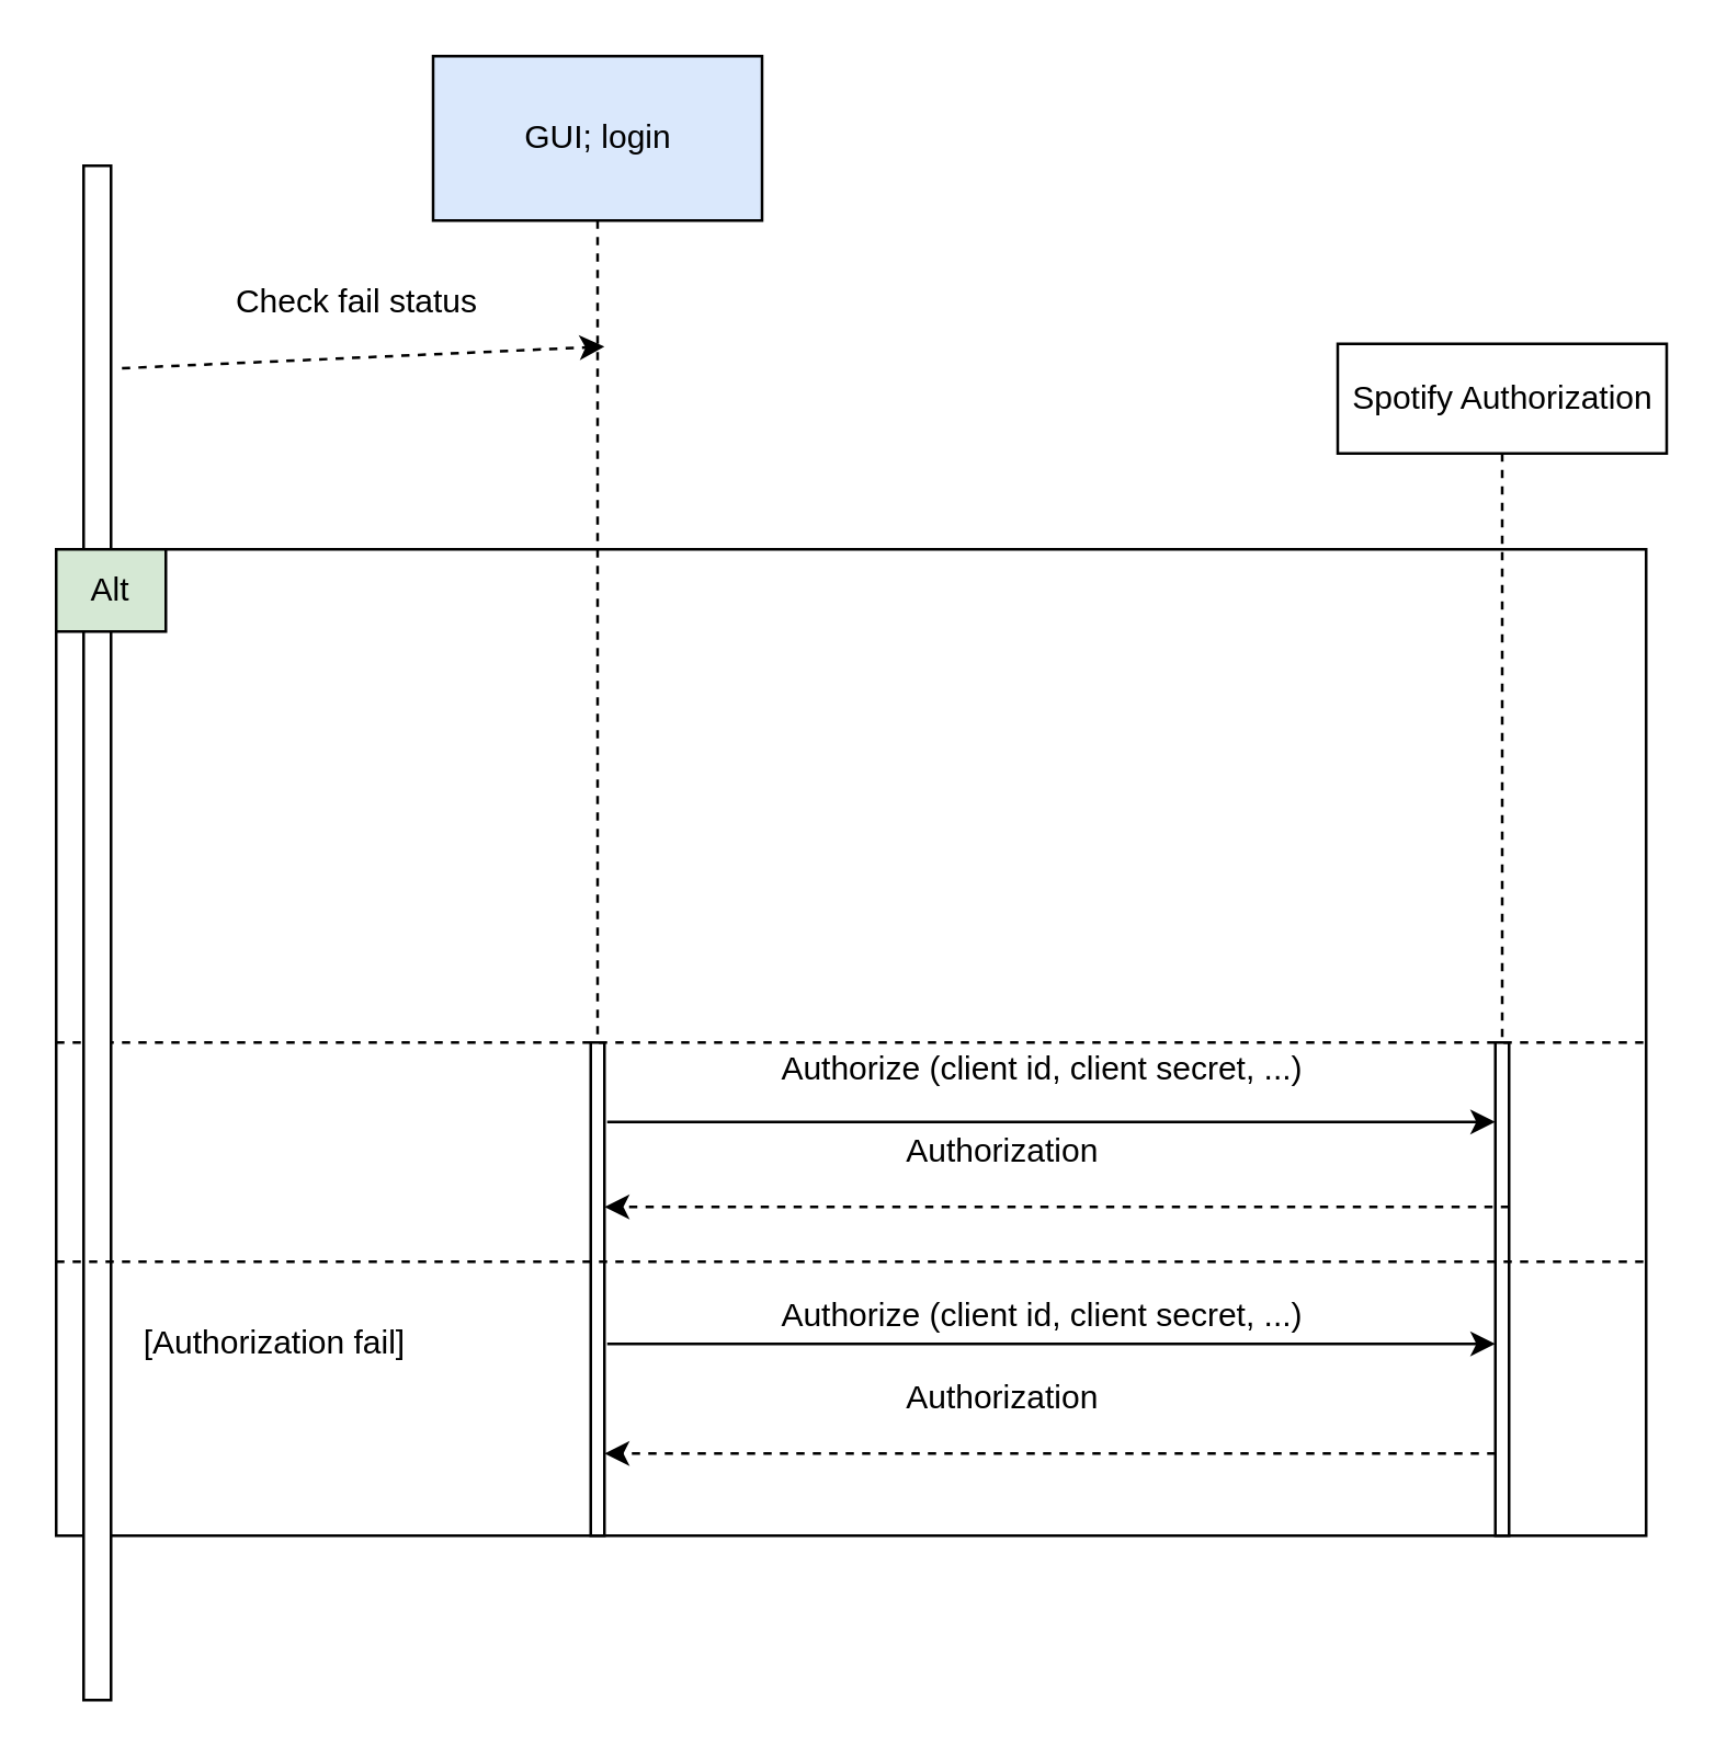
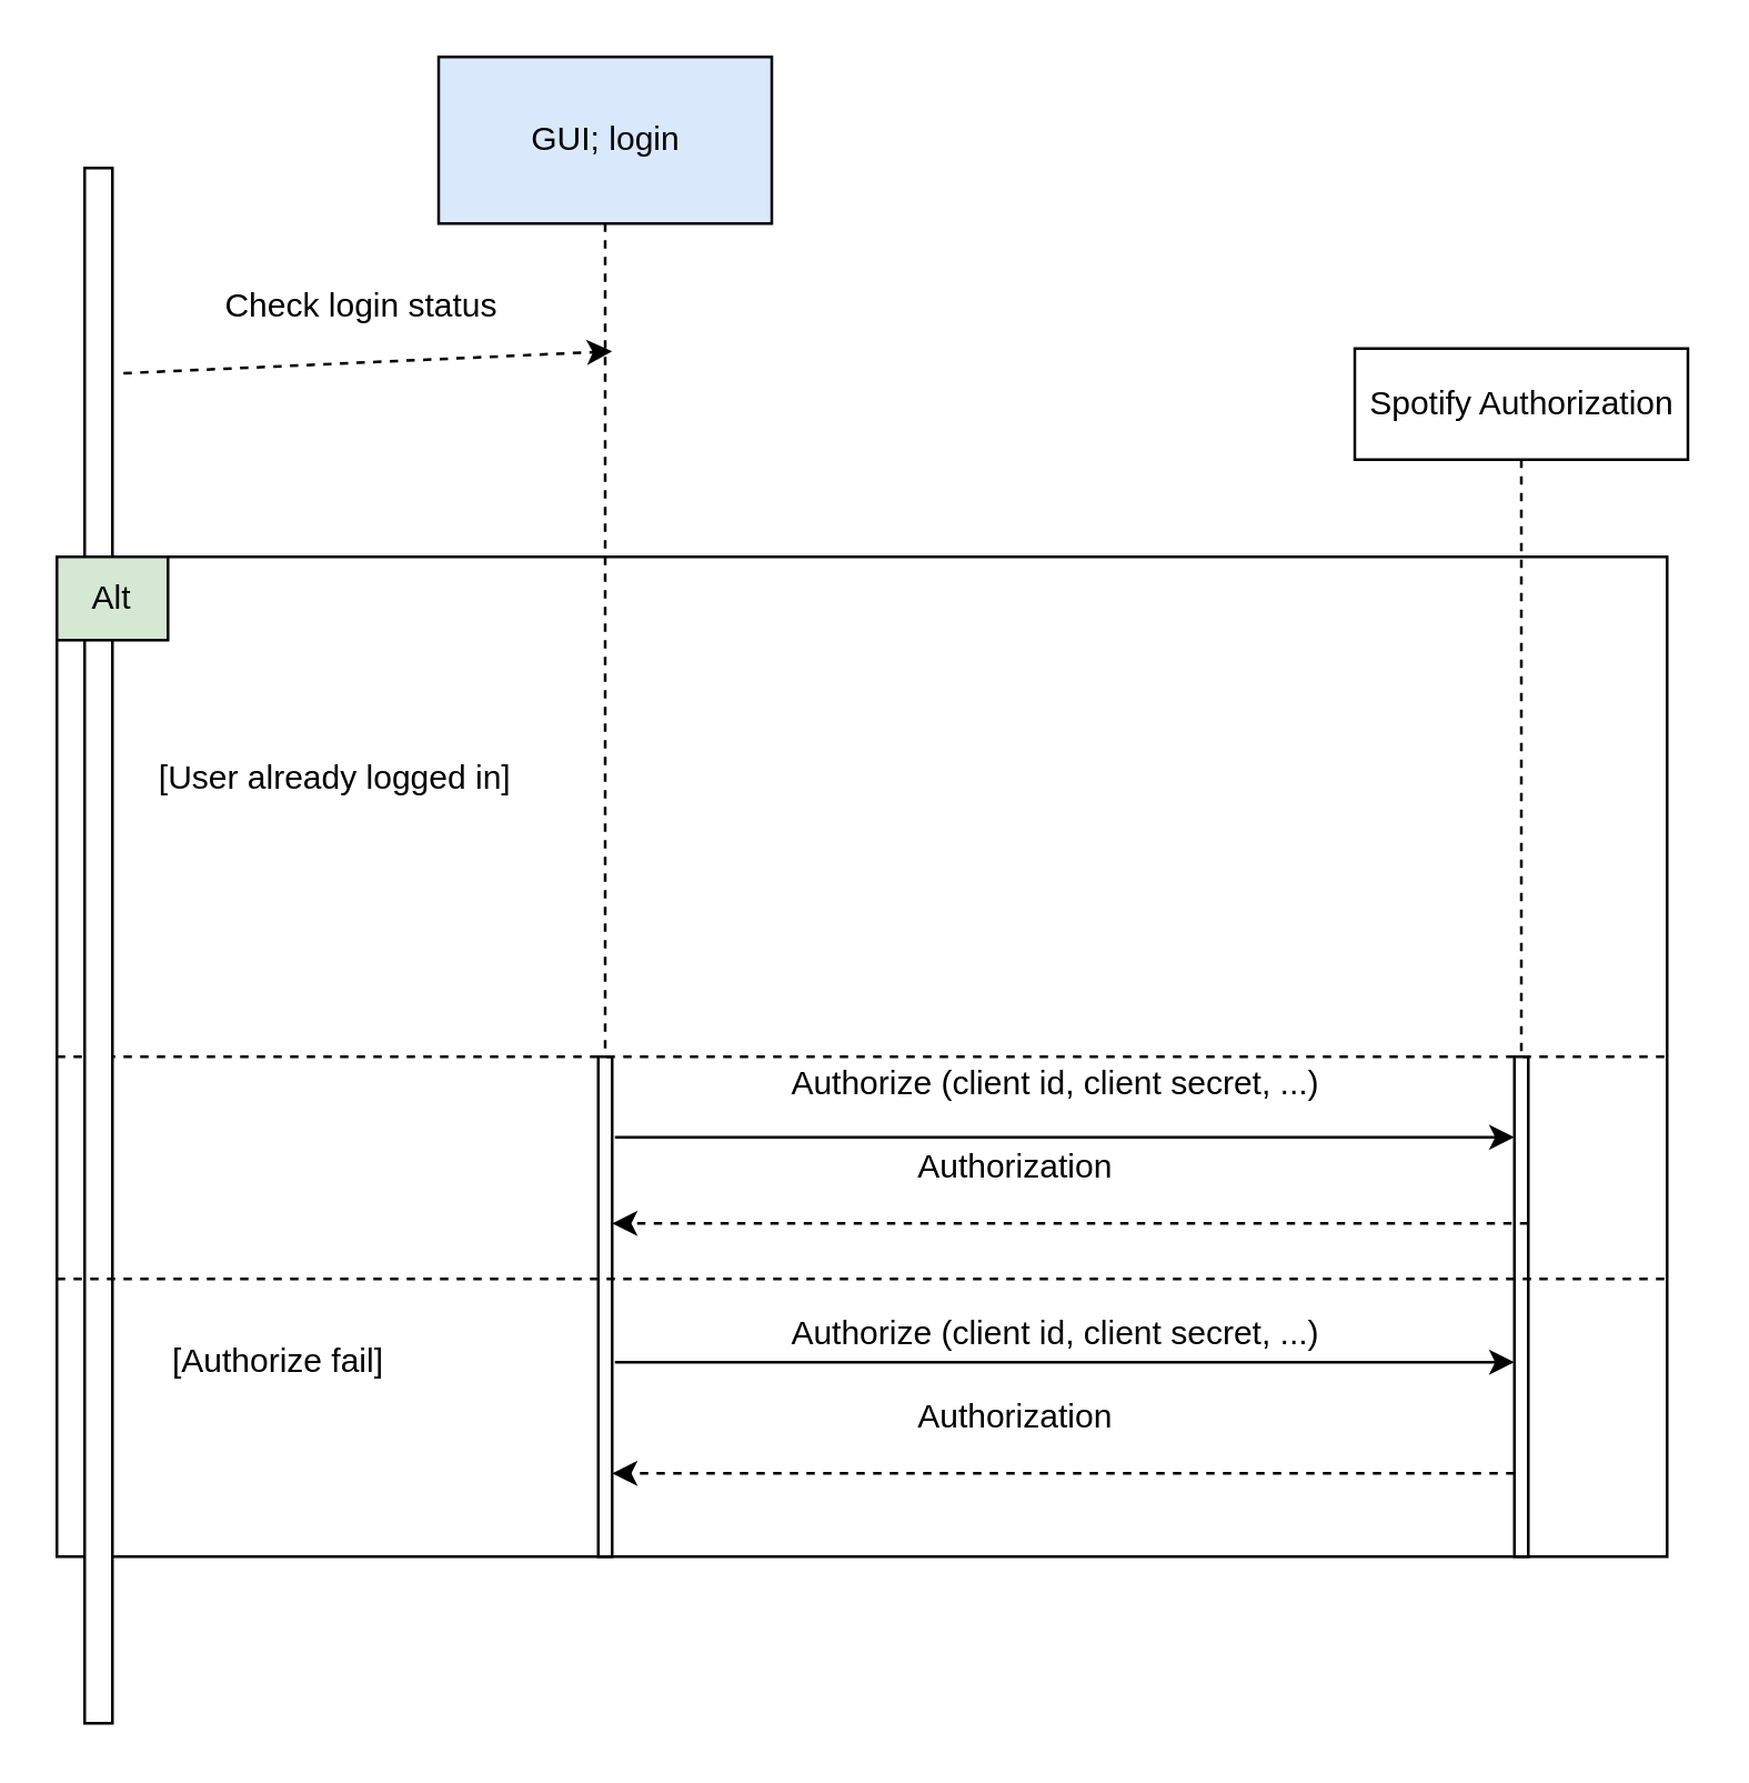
  <mxCell id="0" />
  <mxCell id="1" parent="0" />
  <mxCell id="2" value="" style="rounded=0;whiteSpace=wrap;html=1;" parent="1" vertex="1"><mxGeometry x="20" y="200" width="580" height="360" as="geometry" /></mxCell>
  <mxCell id="3" style="edgeStyle=orthogonalEdgeStyle;rounded=0;orthogonalLoop=1;jettySize=auto;html=1;exitX=0.5;exitY=1;exitDx=0;exitDy=0;entryX=0.5;entryY=0;entryDx=0;entryDy=0;dashed=1;endArrow=none;endFill=0;" edge="1" parent="1" source="4" target="11"><mxGeometry relative="1" as="geometry" /></mxCell>
  <mxCell id="4" value="Spotify Authorization" style="rounded=0;whiteSpace=wrap;html=1;" parent="1" vertex="1"><mxGeometry x="487.5" y="125" width="120" height="40" as="geometry" /></mxCell>
  <mxCell id="5" value="" style="rounded=0;whiteSpace=wrap;html=1;" parent="1" vertex="1"><mxGeometry x="215" y="380" width="5" height="180" as="geometry" /></mxCell>
  <mxCell id="6" style="edgeStyle=orthogonalEdgeStyle;rounded=0;orthogonalLoop=1;jettySize=auto;html=1;exitX=0.5;exitY=1;exitDx=0;exitDy=0;entryX=0.5;entryY=0;entryDx=0;entryDy=0;dashed=1;endArrow=none;endFill=0;" edge="1" parent="1" source="7" target="5"><mxGeometry relative="1" as="geometry" /></mxCell>
  <mxCell id="7" value="GUI; login" style="rounded=0;whiteSpace=wrap;html=1;fillColor=#dae8fc;" parent="1" vertex="1"><mxGeometry x="157.5" y="20" width="120" height="60" as="geometry" /></mxCell>
- <mxCell id="8" value="Check fail status" style="text;html=1;strokeColor=none;fillColor=none;align=center;verticalAlign=middle;whiteSpace=wrap;rounded=0;" parent="1" vertex="1"><mxGeometry x="40" y="100" width="180" height="20" as="geometry" /></mxCell>
+ <mxCell id="8" value="Check login status" style="text;html=1;strokeColor=none;fillColor=none;align=center;verticalAlign=middle;whiteSpace=wrap;rounded=0;" parent="1" vertex="1"><mxGeometry x="40" y="100" width="180" height="20" as="geometry" /></mxCell>
  <mxCell id="9" value="" style="endArrow=classic;html=1;" parent="1" edge="1"><mxGeometry width="50" height="50" relative="1" as="geometry"><mxPoint x="221" y="409" as="sourcePoint" /><mxPoint x="545" y="409" as="targetPoint" /></mxGeometry></mxCell>
  <mxCell id="10" value="Authorize (client id, client secret, ...)" style="text;html=1;strokeColor=none;fillColor=none;align=center;verticalAlign=middle;whiteSpace=wrap;rounded=0;" parent="1" vertex="1"><mxGeometry x="260" y="470" width="240" height="20" as="geometry" /></mxCell>
  <mxCell id="11" value="" style="rounded=0;whiteSpace=wrap;html=1;" parent="1" vertex="1"><mxGeometry x="545" y="380" width="5" height="180" as="geometry" /></mxCell>
  <mxCell id="12" value="Authorization" style="text;html=1;align=center;verticalAlign=middle;resizable=0;points=[];autosize=1;" parent="1" vertex="1"><mxGeometry x="320" y="410" width="90" height="20" as="geometry" /></mxCell>
  <mxCell id="13" value="" style="endArrow=none;dashed=1;html=1;exitX=0;exitY=0.5;exitDx=0;exitDy=0;entryX=1;entryY=0.5;entryDx=0;entryDy=0;" parent="1" source="2" target="2" edge="1"><mxGeometry width="50" height="50" relative="1" as="geometry"><mxPoint x="300" y="240" as="sourcePoint" /><mxPoint x="350" y="190" as="targetPoint" /><Array as="points" /></mxGeometry></mxCell>
- <mxCell id="14" value="[Authorization fail]" style="text;html=1;strokeColor=none;fillColor=none;align=center;verticalAlign=middle;whiteSpace=wrap;rounded=0;" parent="1" vertex="1"><mxGeometry x="35" y="480" width="130" height="20" as="geometry" /></mxCell>
+ <mxCell id="14" value="[Authorize fail]" style="text;html=1;strokeColor=none;fillColor=none;align=center;verticalAlign=middle;whiteSpace=wrap;rounded=0;" parent="1" vertex="1"><mxGeometry x="35" y="480" width="130" height="20" as="geometry" /></mxCell>
  <mxCell id="15" value="" style="rounded=0;whiteSpace=wrap;html=1;" parent="1" vertex="1"><mxGeometry x="30" y="60" width="10" height="560" as="geometry" /></mxCell>
  <mxCell id="16" value="Alt" style="rounded=0;whiteSpace=wrap;html=1;fillColor=#d5e8d4;" parent="1" vertex="1"><mxGeometry x="20" y="200" width="40" height="30" as="geometry" /></mxCell>
  <mxCell id="17" style="edgeStyle=orthogonalEdgeStyle;rounded=0;orthogonalLoop=1;jettySize=auto;html=1;exitX=0.5;exitY=1;exitDx=0;exitDy=0;dashed=1;" parent="1" source="15" target="15" edge="1"><mxGeometry relative="1" as="geometry" /></mxCell>
  <mxCell id="18" style="edgeStyle=orthogonalEdgeStyle;rounded=0;orthogonalLoop=1;jettySize=auto;html=1;exitX=0.5;exitY=1;exitDx=0;exitDy=0;dashed=1;" parent="1" source="15" target="15" edge="1"><mxGeometry relative="1" as="geometry" /></mxCell>
  <mxCell id="19" value="" style="endArrow=classic;html=1;dashed=1;exitX=1.4;exitY=0.132;exitDx=0;exitDy=0;exitPerimeter=0;" parent="1" source="15" edge="1"><mxGeometry width="50" height="50" relative="1" as="geometry"><mxPoint x="390" y="140" as="sourcePoint" /><mxPoint x="220" y="126" as="targetPoint" /></mxGeometry></mxCell>
  <mxCell id="20" value="" style="endArrow=none;dashed=1;html=1;exitX=0;exitY=0.5;exitDx=0;exitDy=0;entryX=1;entryY=0.5;entryDx=0;entryDy=0;" edge="1" parent="1"><mxGeometry width="50" height="50" relative="1" as="geometry"><mxPoint x="20" y="460" as="sourcePoint" /><mxPoint x="600" y="460" as="targetPoint" /><Array as="points"><mxPoint x="190" y="460" /></Array></mxGeometry></mxCell>
+ <mxCell id="21" value="[User already logged in]" style="text;html=1;align=center;verticalAlign=middle;resizable=0;points=[];autosize=1;" vertex="1" parent="1"><mxGeometry x="50" y="270" width="140" height="20" as="geometry" /></mxCell>
  <mxCell id="22" value="Authorize (client id, client secret, ...)" style="text;html=1;strokeColor=none;fillColor=none;align=center;verticalAlign=middle;whiteSpace=wrap;rounded=0;" vertex="1" parent="1"><mxGeometry x="260" y="380" width="240" height="20" as="geometry" /></mxCell>
  <mxCell id="23" value="" style="endArrow=classic;html=1;dashed=1;entryX=0;entryY=0.5;entryDx=0;entryDy=0;exitX=0;exitY=0.5;exitDx=0;exitDy=0;" edge="1" parent="1"><mxGeometry width="50" height="50" relative="1" as="geometry"><mxPoint x="550" y="440" as="sourcePoint" /><mxPoint x="220" y="440" as="targetPoint" /></mxGeometry></mxCell>
  <mxCell id="24" value="" style="endArrow=classic;html=1;dashed=1;exitX=0;exitY=0.5;exitDx=0;exitDy=0;" edge="1" parent="1"><mxGeometry width="50" height="50" relative="1" as="geometry"><mxPoint x="545" y="530" as="sourcePoint" /><mxPoint x="220" y="530" as="targetPoint" /></mxGeometry></mxCell>
  <mxCell id="25" value="" style="endArrow=classic;html=1;" edge="1" parent="1"><mxGeometry width="50" height="50" relative="1" as="geometry"><mxPoint x="221" y="490" as="sourcePoint" /><mxPoint x="545" y="490" as="targetPoint" /></mxGeometry></mxCell>
  <mxCell id="26" value="Authorization" style="text;html=1;align=center;verticalAlign=middle;resizable=0;points=[];autosize=1;" vertex="1" parent="1"><mxGeometry x="320" y="500" width="90" height="20" as="geometry" /></mxCell>
